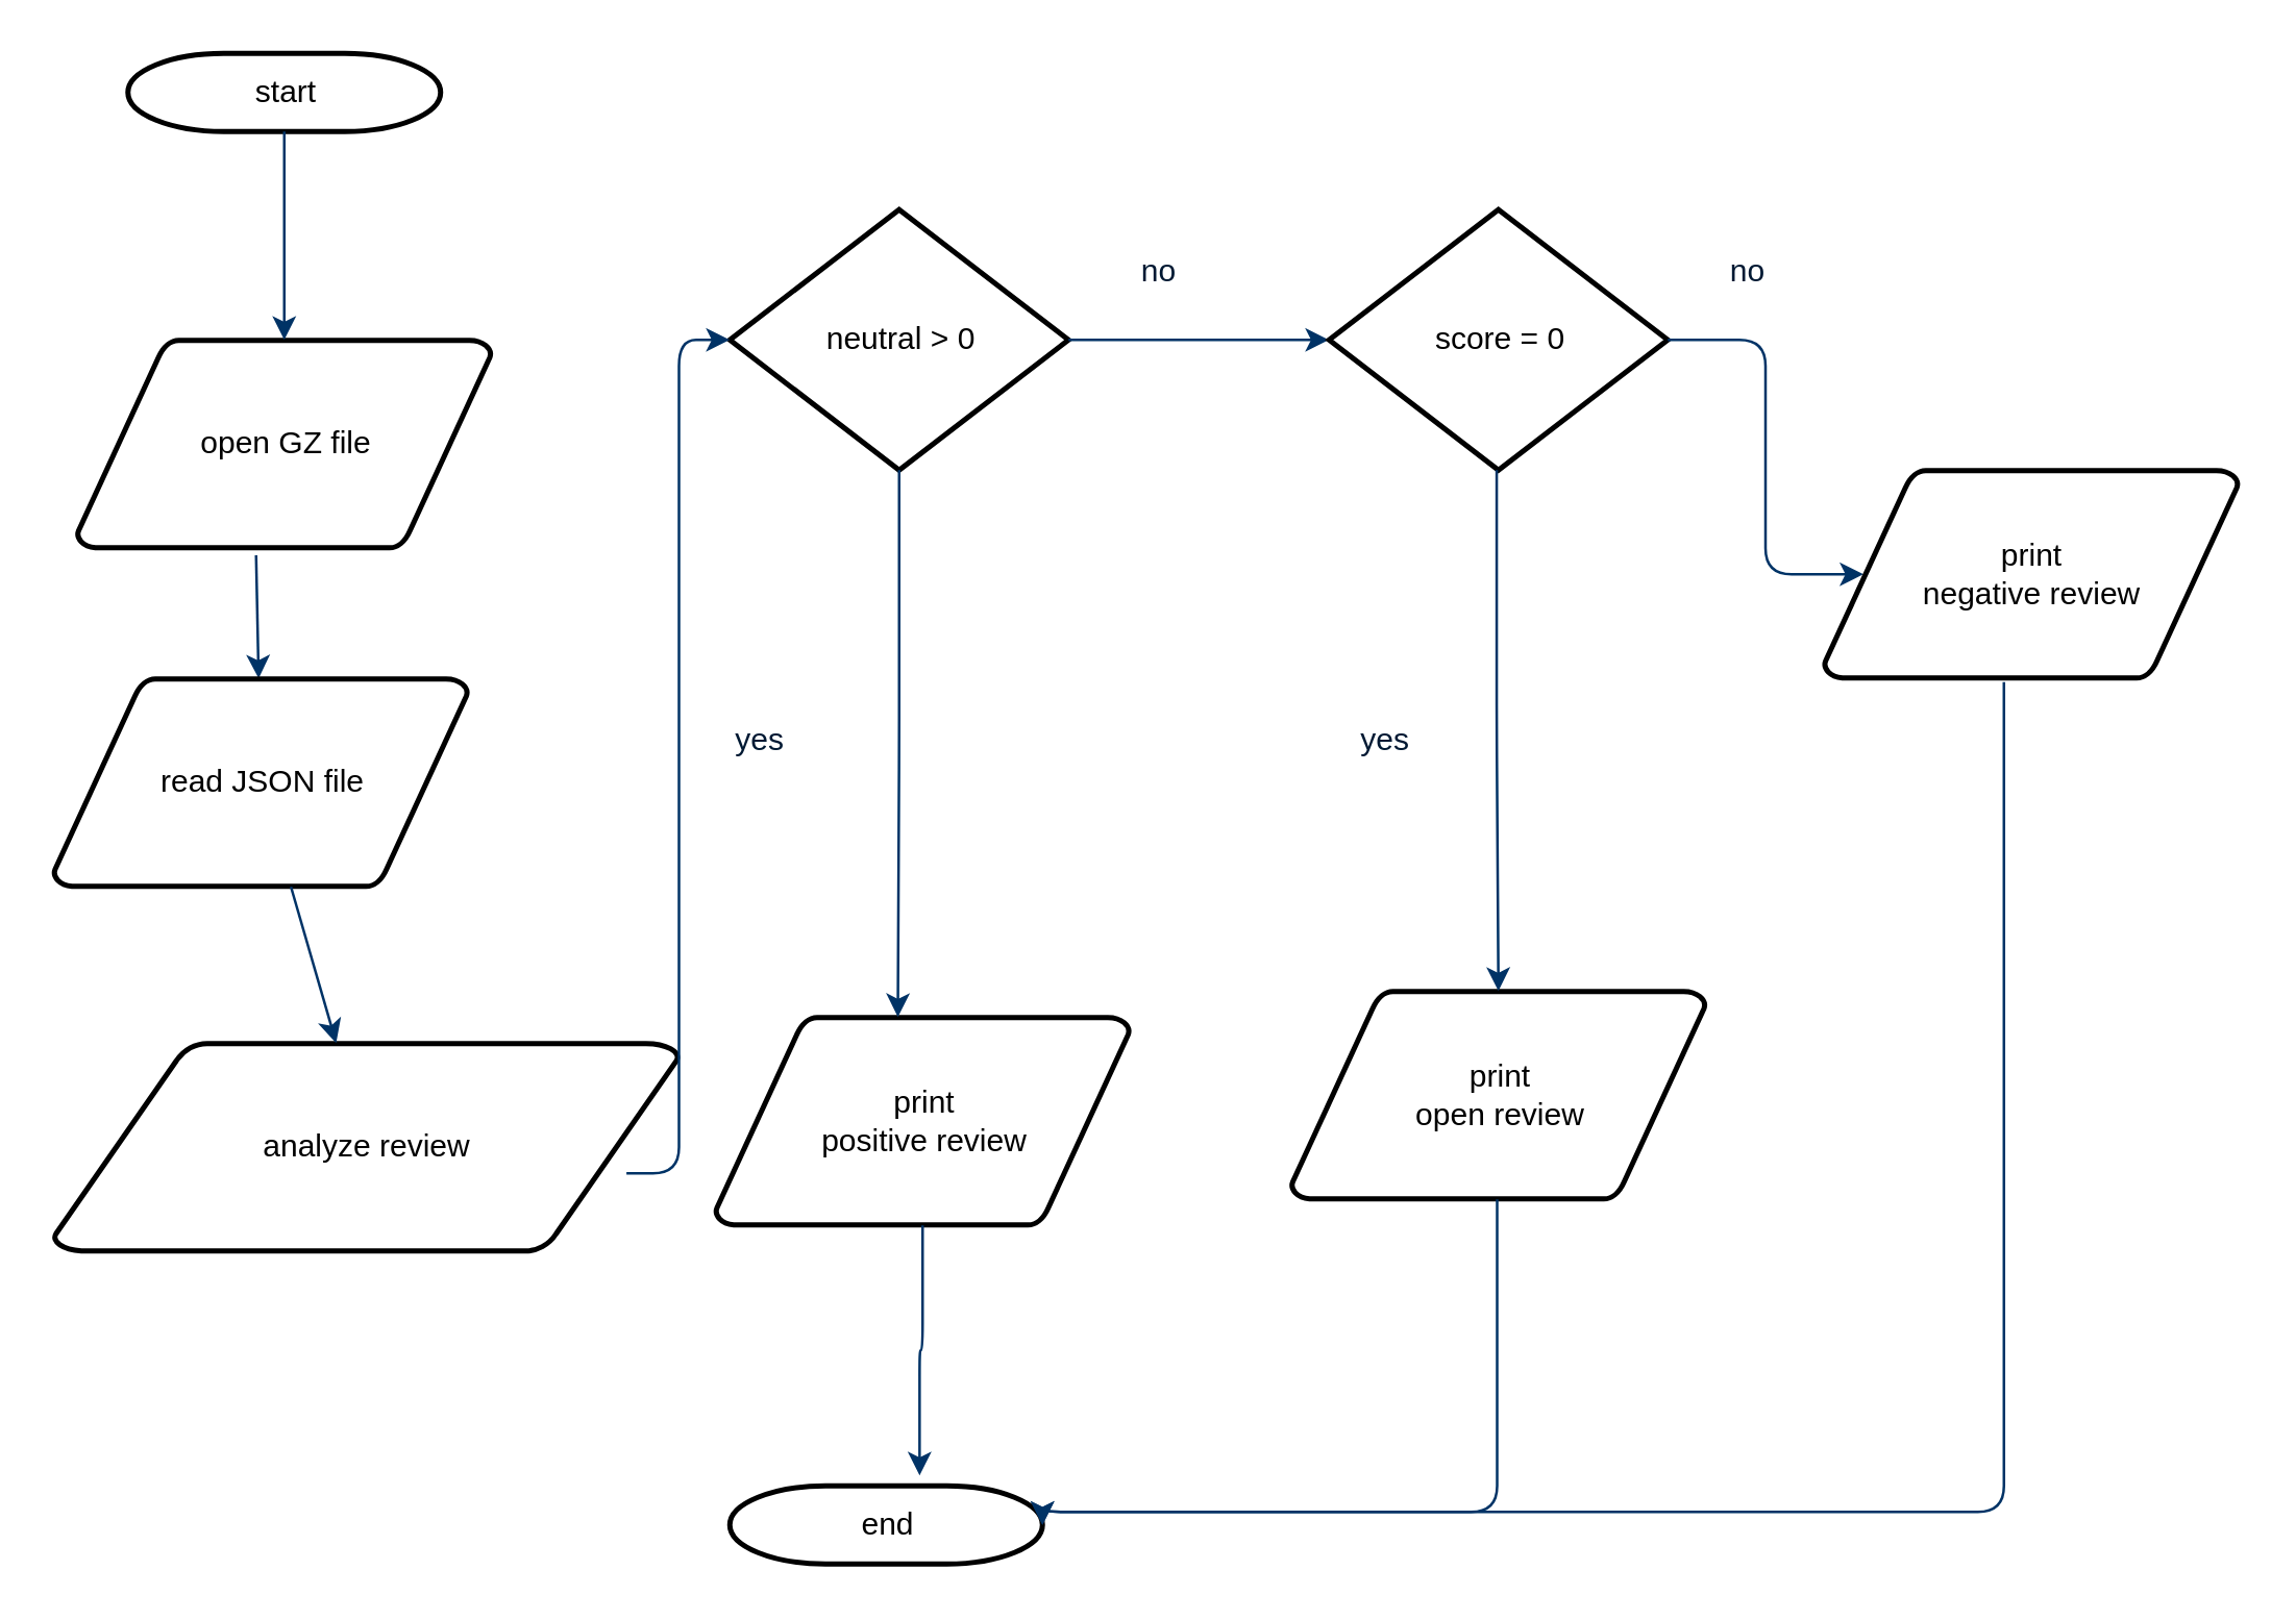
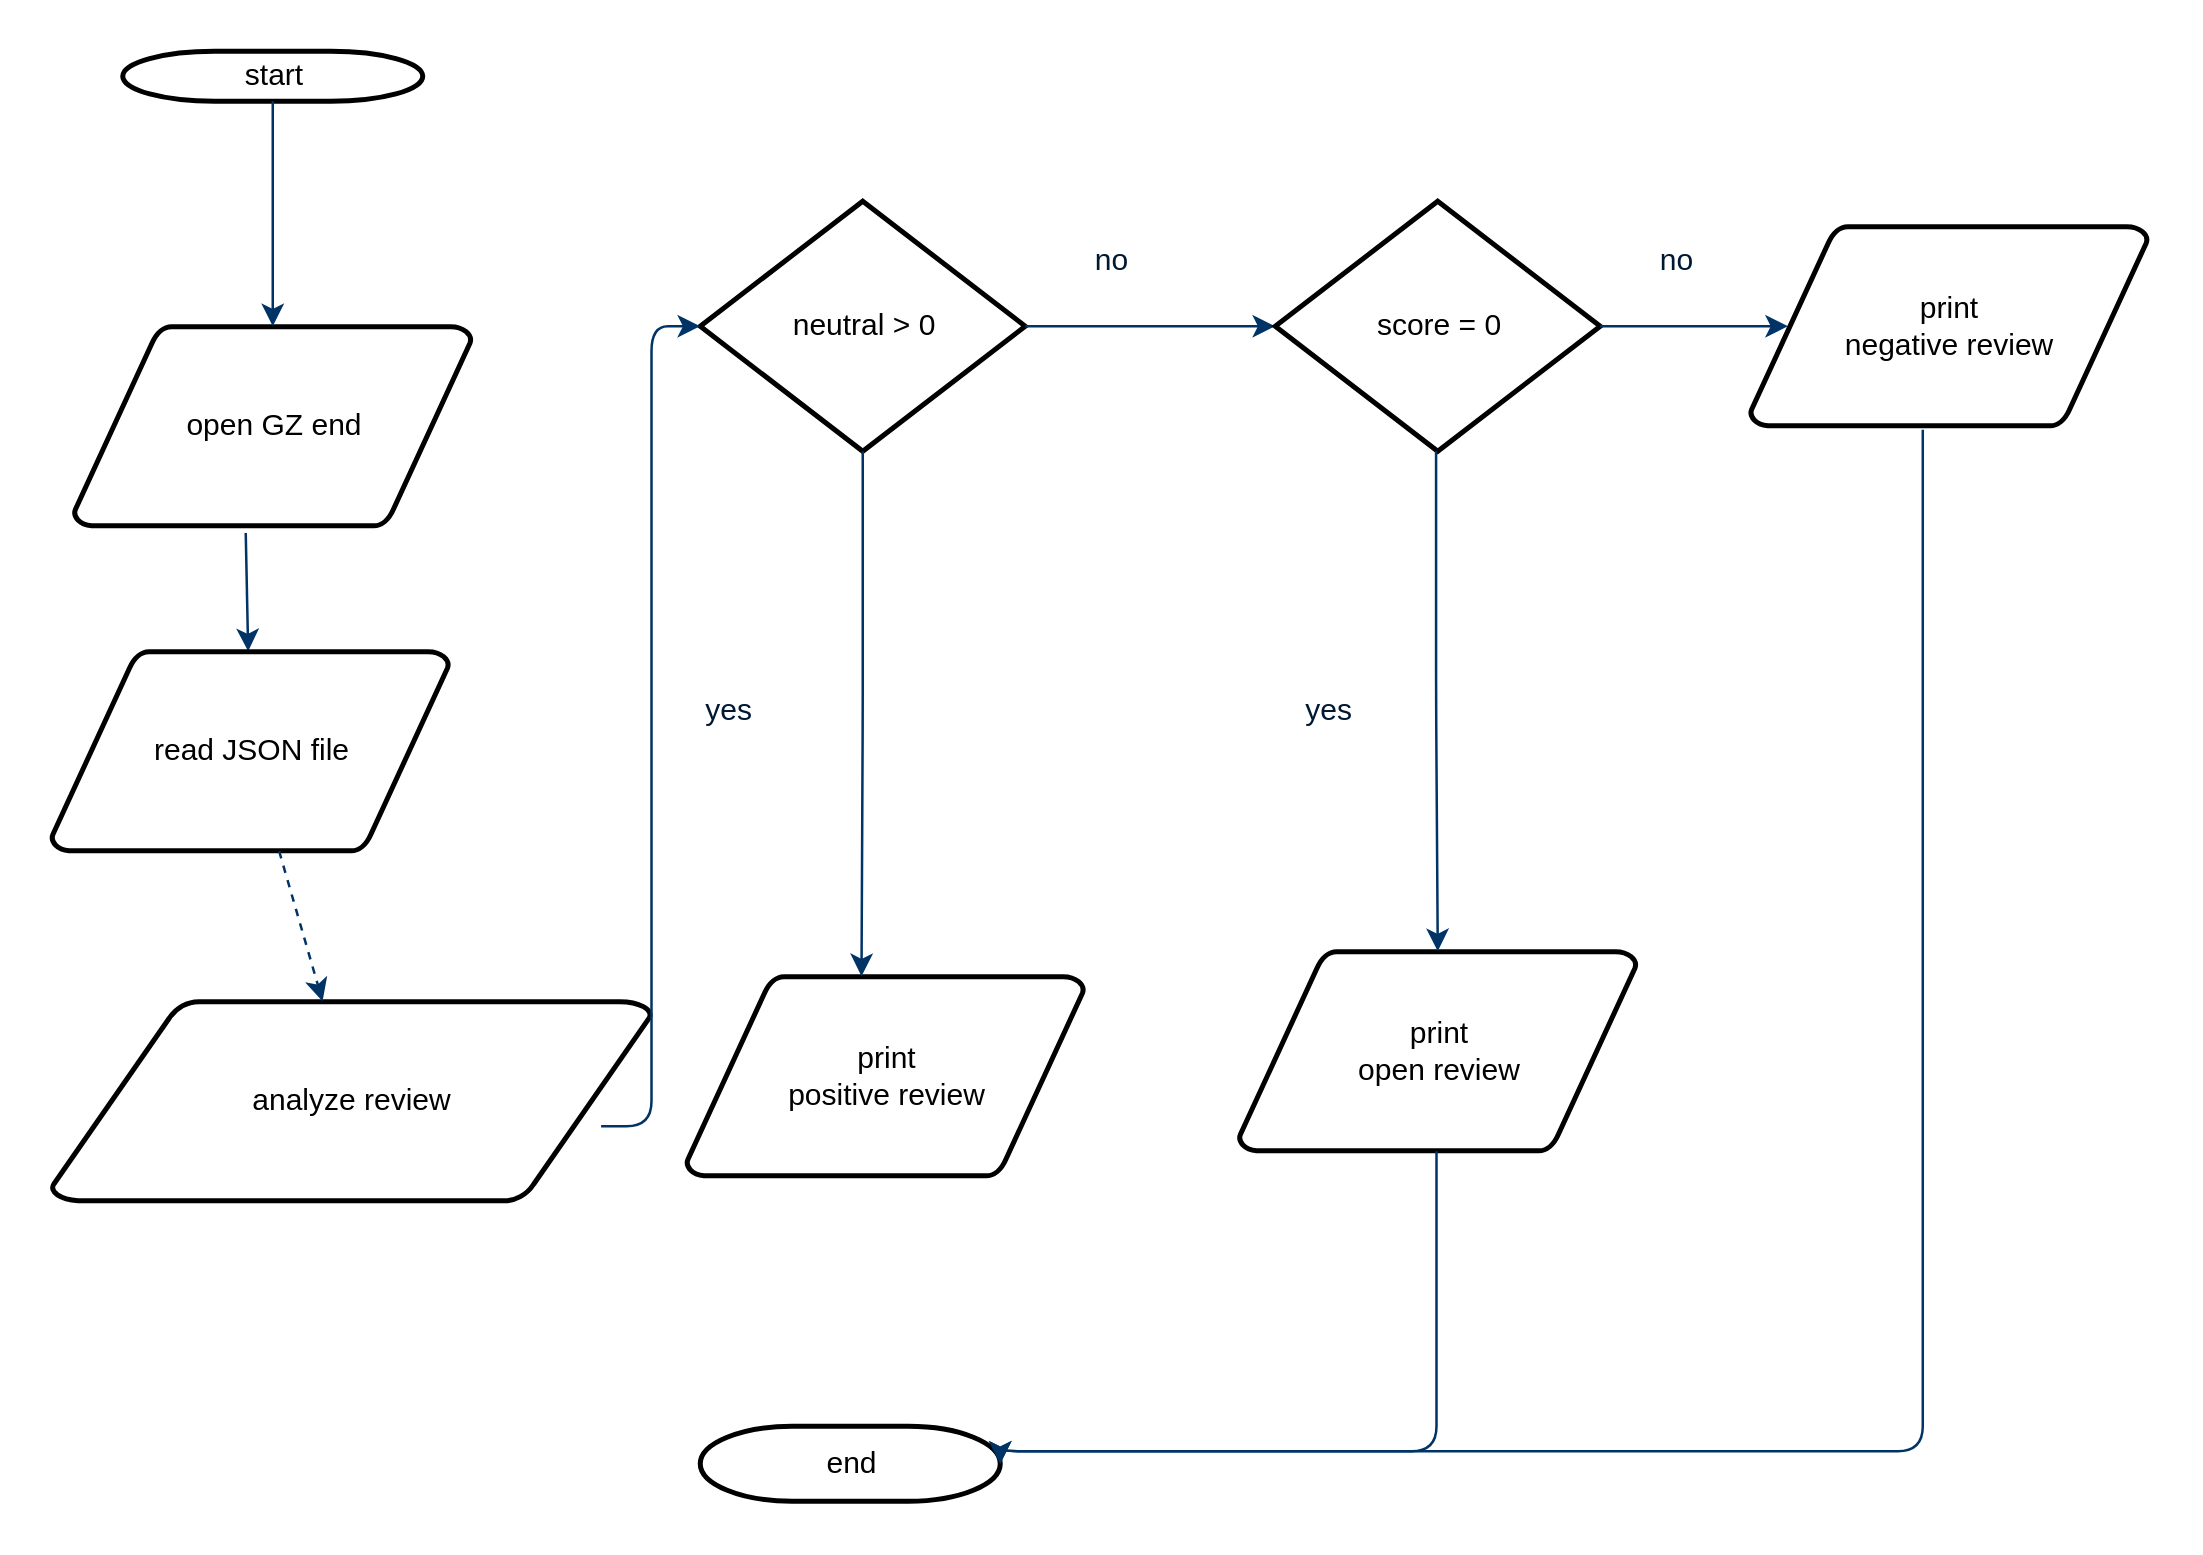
  <mxCell id="0" />
  <mxCell id="1" parent="0" />
- <mxCell id="2" value="start" style="shape=mxgraph.flowchart.terminator;strokeWidth=2;gradientColor=none;gradientDirection=north;fontStyle=0;html=1;" parent="1" vertex="1"><mxGeometry x="48.5" y="20" width="120" height="30" as="geometry" /></mxCell>
- <mxCell id="3" value="open GZ file" style="shape=mxgraph.flowchart.data;strokeWidth=2;gradientColor=none;gradientDirection=north;fontStyle=0;html=1;" parent="1" vertex="1"><mxGeometry x="29" y="130" width="159" height="80" as="geometry" /></mxCell>
+ <mxCell id="2" value="start" style="shape=mxgraph.flowchart.terminator;strokeWidth=2;gradientColor=none;gradientDirection=north;fontStyle=0;html=1;" parent="1" vertex="1"><mxGeometry x="48.5" y="20" width="120" height="20" as="geometry" /></mxCell>
+ <mxCell id="3" value="open GZ end" style="shape=mxgraph.flowchart.data;strokeWidth=2;gradientColor=none;gradientDirection=north;fontStyle=0;html=1;" parent="1" vertex="1"><mxGeometry x="29" y="130" width="159" height="80" as="geometry" /></mxCell>
  <mxCell id="4" value="analyze review" style="shape=mxgraph.flowchart.data;strokeWidth=2;gradientColor=none;gradientDirection=north;fontStyle=0;html=1;" parent="1" vertex="1"><mxGeometry x="20" y="400" width="240" height="80" as="geometry" /></mxCell>
  <mxCell id="5" style="fontStyle=1;strokeColor=#003366;strokeWidth=1;html=1;" parent="1" source="2" target="3" edge="1"><mxGeometry relative="1" as="geometry" /></mxCell>
  <mxCell id="6" style="fontStyle=1;strokeColor=#003366;strokeWidth=1;html=1;exitX=0.432;exitY=1.034;exitDx=0;exitDy=0;exitPerimeter=0;" parent="1" source="3" target="15" edge="1"><mxGeometry relative="1" as="geometry"><mxPoint x="29" y="260" as="sourcePoint" /><mxPoint x="9" y="310" as="targetPoint" /></mxGeometry></mxCell>
  <mxCell id="7" value="neutral &amp;gt; 0" style="shape=mxgraph.flowchart.decision;strokeWidth=2;gradientColor=none;gradientDirection=north;fontStyle=0;html=1;" parent="1" vertex="1"><mxGeometry x="279.5" y="80" width="130" height="100" as="geometry" /></mxCell>
  <mxCell id="8" value="" style="edgeStyle=elbowEdgeStyle;elbow=horizontal;exitX=0.916;exitY=0.625;exitPerimeter=0;fontStyle=1;strokeColor=#003366;strokeWidth=1;html=1;exitDx=0;exitDy=0;" parent="1" source="4" target="7" edge="1"><mxGeometry x="-14.5" y="-828.5" width="100" height="100" as="geometry"><mxPoint x="100.5" y="480" as="sourcePoint" /><mxPoint x="-120.5" y="-678.5" as="targetPoint" /></mxGeometry></mxCell>
  <mxCell id="9" value="" style="edgeStyle=elbowEdgeStyle;elbow=horizontal;exitX=1;exitY=0.5;exitPerimeter=0;entryX=0;entryY=0.5;entryPerimeter=0;fontStyle=1;strokeColor=#003366;strokeWidth=1;html=1;entryDx=0;entryDy=0;" parent="1" source="7" target="17" edge="1"><mxGeometry x="-29" y="-1148.5" width="100" height="100" as="geometry"><mxPoint x="-235" y="-898.5" as="sourcePoint" /><mxPoint x="275" y="261.5" as="targetPoint" /></mxGeometry></mxCell>
  <mxCell id="10" value="print&lt;br&gt;positive review" style="shape=mxgraph.flowchart.data;strokeWidth=2;gradientColor=none;gradientDirection=north;fontStyle=0;html=1;" parent="1" vertex="1"><mxGeometry x="274" y="390" width="159" height="80" as="geometry" /></mxCell>
  <mxCell id="11" value="" style="edgeStyle=elbowEdgeStyle;elbow=vertical;exitX=0.5;exitY=1;exitPerimeter=0;fontColor=#001933;fontStyle=1;strokeColor=#003366;strokeWidth=1;html=1;" parent="1" source="7" edge="1"><mxGeometry x="-29" y="-1148.5" width="100" height="100" as="geometry"><mxPoint x="-235" y="-898.5" as="sourcePoint" /><mxPoint x="344" y="390" as="targetPoint" /></mxGeometry></mxCell>
  <mxCell id="12" value="end" style="shape=mxgraph.flowchart.terminator;strokeWidth=2;gradientColor=none;gradientDirection=north;fontStyle=0;html=1;" parent="1" vertex="1"><mxGeometry x="279.5" y="570" width="120" height="30" as="geometry" /></mxCell>
  <mxCell id="13" value="yes" style="text;fontColor=#001933;fontStyle=0;html=1;strokeColor=none;gradientColor=none;fillColor=none;strokeWidth=2;" parent="1" vertex="1"><mxGeometry x="279.5" y="270" width="40" height="26" as="geometry" /></mxCell>
  <mxCell id="14" value="no" style="text;fontColor=#001933;fontStyle=0;html=1;strokeColor=none;gradientColor=none;fillColor=none;strokeWidth=2;align=center;" parent="1" vertex="1"><mxGeometry x="424" y="90" width="40" height="26" as="geometry" /></mxCell>
  <mxCell id="15" value="read JSON file" style="shape=mxgraph.flowchart.data;strokeWidth=2;gradientColor=none;gradientDirection=north;fontStyle=0;html=1;" vertex="1" parent="1"><mxGeometry x="20" y="260" width="159" height="80" as="geometry" /></mxCell>
- <mxCell id="16" style="fontStyle=1;strokeColor=#003366;strokeWidth=1;html=1;" edge="1" source="15" parent="1" target="4"><mxGeometry relative="1" as="geometry"><mxPoint x="289.5" y="520" as="targetPoint" /></mxGeometry></mxCell>
+ <mxCell id="16" style="fontStyle=1;strokeColor=#003366;strokeWidth=1;html=1;dashed=1;" edge="1" source="15" parent="1" target="4"><mxGeometry relative="1" as="geometry"><mxPoint x="289.5" y="520" as="targetPoint" /></mxGeometry></mxCell>
  <mxCell id="17" value="score = 0" style="shape=mxgraph.flowchart.decision;strokeWidth=2;gradientColor=none;gradientDirection=north;fontStyle=0;html=1;" vertex="1" parent="1"><mxGeometry x="509.5" y="80" width="130" height="100" as="geometry" /></mxCell>
  <mxCell id="18" value="" style="edgeStyle=elbowEdgeStyle;elbow=horizontal;exitX=1;exitY=0.5;exitPerimeter=0;fontStyle=1;strokeColor=#003366;strokeWidth=1;html=1;exitDx=0;exitDy=0;entryX=0.095;entryY=0.5;entryDx=0;entryDy=0;entryPerimeter=0;" edge="1" parent="1" source="17" target="19"><mxGeometry x="240.5" y="-1149.06" width="100" height="100" as="geometry"><mxPoint x="419.5" y="260.94" as="sourcePoint" /><mxPoint x="509.5" y="261" as="targetPoint" /></mxGeometry></mxCell>
- <mxCell id="19" value="print&lt;br&gt;negative review" style="shape=mxgraph.flowchart.data;strokeWidth=2;gradientColor=none;gradientDirection=north;fontStyle=0;html=1;" vertex="1" parent="1"><mxGeometry x="699.5" y="180" width="159" height="80" as="geometry" /></mxCell>
+ <mxCell id="19" value="print&lt;br&gt;negative review" style="shape=mxgraph.flowchart.data;strokeWidth=2;gradientColor=none;gradientDirection=north;fontStyle=0;html=1;" vertex="1" parent="1"><mxGeometry x="699.5" y="90" width="159" height="80" as="geometry" /></mxCell>
  <mxCell id="20" value="" style="edgeStyle=elbowEdgeStyle;elbow=vertical;exitX=0.434;exitY=1.017;exitPerimeter=0;entryX=1;entryY=0.5;entryPerimeter=0;fontStyle=1;strokeColor=#003366;strokeWidth=1;html=1;entryDx=0;entryDy=0;exitDx=0;exitDy=0;" edge="1" parent="1" source="19" target="12"><mxGeometry x="475.5" y="-1317" width="100" height="100" as="geometry"><mxPoint x="589.5" y="301.5" as="sourcePoint" /><mxPoint x="589.5" y="411.5" as="targetPoint" /><Array as="points"><mxPoint x="604" y="580" /></Array></mxGeometry></mxCell>
  <mxCell id="21" value="print&lt;br&gt;open review" style="shape=mxgraph.flowchart.data;strokeWidth=2;gradientColor=none;gradientDirection=north;fontStyle=0;html=1;" vertex="1" parent="1"><mxGeometry x="495" y="380" width="159" height="80" as="geometry" /></mxCell>
  <mxCell id="22" value="no" style="text;fontColor=#001933;fontStyle=0;html=1;strokeColor=none;gradientColor=none;fillColor=none;strokeWidth=2;align=center;" vertex="1" parent="1"><mxGeometry x="649.5" y="90" width="40" height="26" as="geometry" /></mxCell>
  <mxCell id="23" value="" style="edgeStyle=elbowEdgeStyle;elbow=vertical;exitX=0.5;exitY=1;exitPerimeter=0;fontColor=#001933;fontStyle=1;strokeColor=#003366;strokeWidth=1;html=1;entryX=0.5;entryY=0;entryDx=0;entryDy=0;entryPerimeter=0;" edge="1" parent="1" target="21"><mxGeometry x="459.83" y="-1280" width="100" height="100" as="geometry"><mxPoint x="573.83" y="180" as="sourcePoint" /><mxPoint x="573.5" y="230" as="targetPoint" /></mxGeometry></mxCell>
  <mxCell id="24" value="yes" style="text;fontColor=#001933;fontStyle=0;html=1;strokeColor=none;gradientColor=none;fillColor=none;strokeWidth=2;" vertex="1" parent="1"><mxGeometry x="519.5" y="270" width="40" height="26" as="geometry" /></mxCell>
  <mxCell id="25" value="" style="edgeStyle=elbowEdgeStyle;elbow=vertical;entryX=1;entryY=0.5;entryPerimeter=0;fontStyle=1;strokeColor=#003366;strokeWidth=1;html=1;entryDx=0;entryDy=0;" edge="1" parent="1" target="12"><mxGeometry x="200.33" y="-1148.5" width="100" height="100" as="geometry"><mxPoint x="574" y="460" as="sourcePoint" /><mxPoint x="573.83" y="410" as="targetPoint" /><Array as="points"><mxPoint x="574" y="580" /><mxPoint x="499.5" y="430" /></Array></mxGeometry></mxCell>
- <mxCell id="26" value="" style="edgeStyle=elbowEdgeStyle;elbow=vertical;exitX=0.5;exitY=1;exitPerimeter=0;fontColor=#001933;fontStyle=1;strokeColor=#003366;strokeWidth=1;html=1;exitDx=0;exitDy=0;entryX=0.607;entryY=-0.133;entryDx=0;entryDy=0;entryPerimeter=0;" edge="1" parent="1" source="10" target="12"><mxGeometry x="-19" y="-1138.5" width="100" height="100" as="geometry"><mxPoint x="354.5" y="190" as="sourcePoint" /><mxPoint x="354" y="400" as="targetPoint" /></mxGeometry></mxCell>
